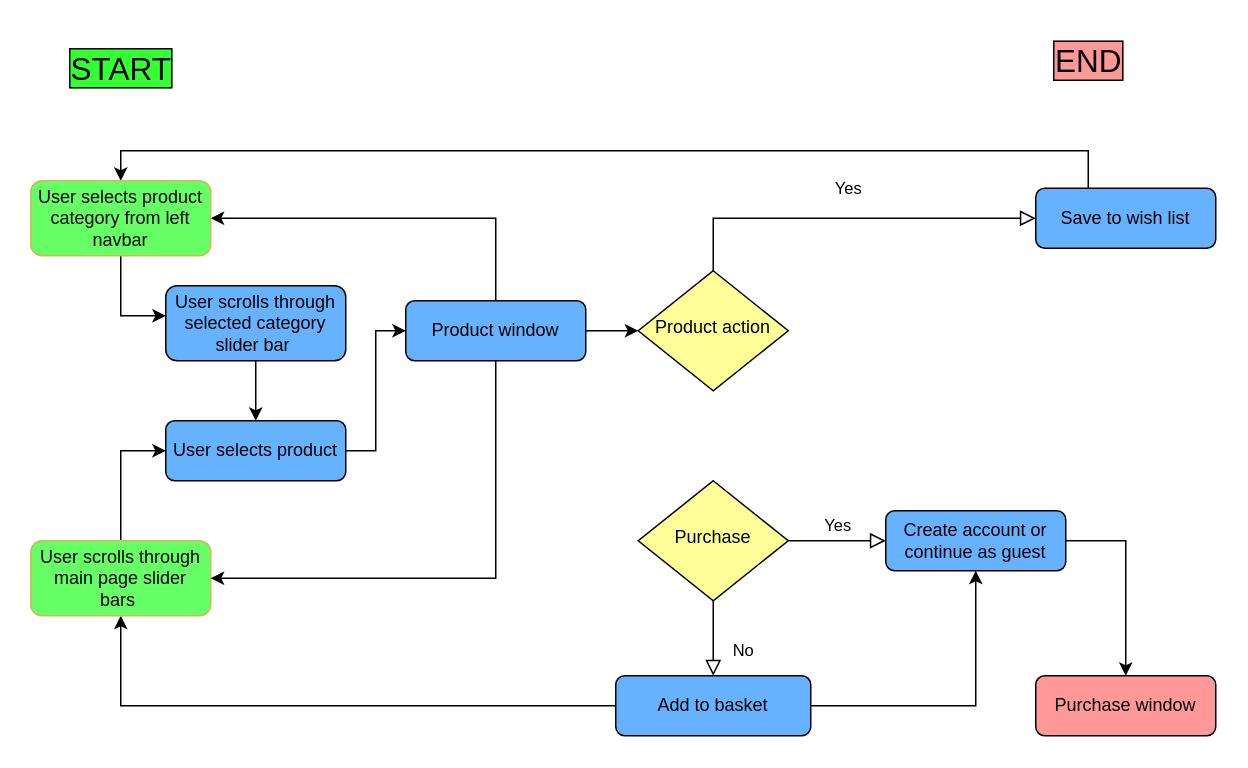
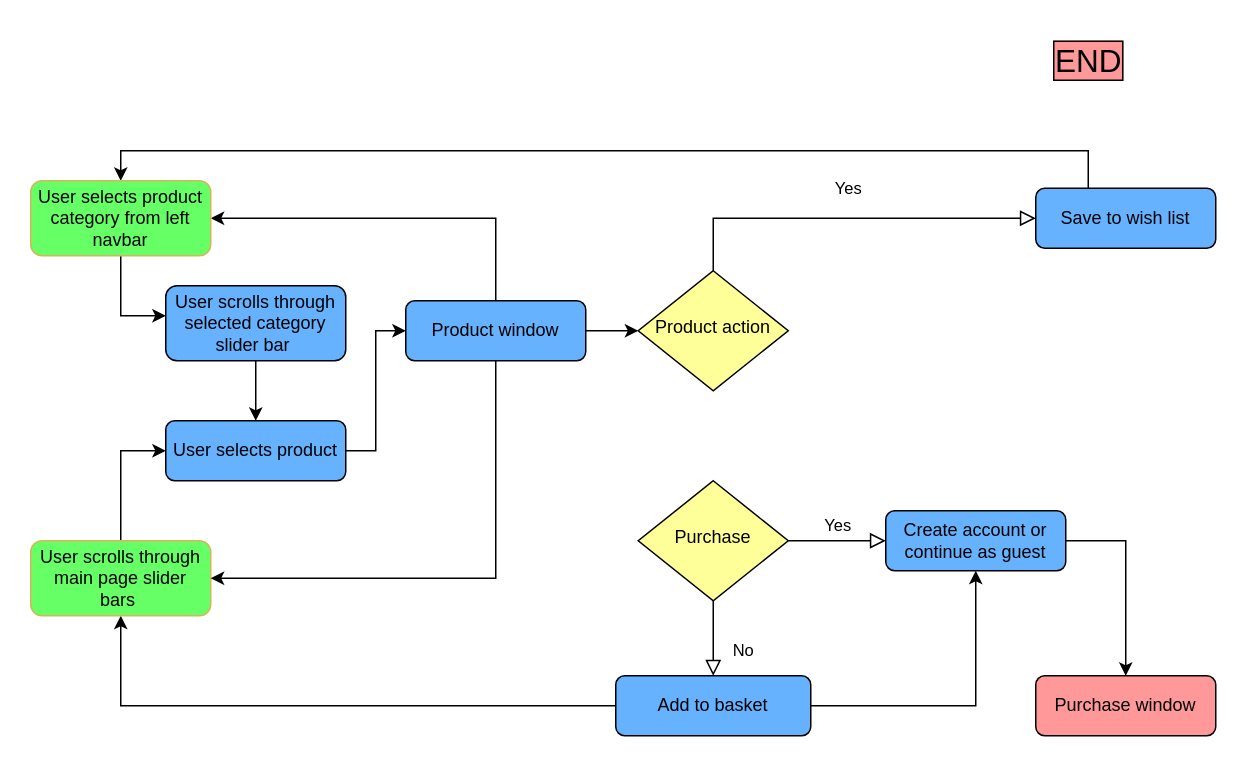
  <mxCell id="0" />
  <mxCell id="1" parent="0" />
  <mxCell id="2" value="" style="edgeStyle=orthogonalEdgeStyle;rounded=0;orthogonalLoop=1;jettySize=auto;html=1;entryX=0.5;entryY=0;entryDx=0;entryDy=0;" edge="1" parent="1" source="3" target="23"><mxGeometry relative="1" as="geometry" /></mxCell>
  <mxCell id="3" value="User scrolls through selected category slider bar&amp;nbsp;" style="rounded=1;whiteSpace=wrap;html=1;fontSize=12;glass=0;strokeWidth=1;shadow=0;fillColor=#66B2FF;" parent="1" vertex="1"><mxGeometry x="110" y="190" width="120" height="50" as="geometry" /></mxCell>
  <mxCell id="4" value="Product action" style="rhombus;whiteSpace=wrap;html=1;shadow=0;fontFamily=Helvetica;fontSize=12;align=center;strokeWidth=1;spacing=6;spacingTop=-4;fillColor=#FFFF99;" parent="1" vertex="1"><mxGeometry x="425" y="180" width="100" height="80" as="geometry" /></mxCell>
  <mxCell id="5" style="edgeStyle=orthogonalEdgeStyle;rounded=0;orthogonalLoop=1;jettySize=auto;html=1;entryX=0.5;entryY=0;entryDx=0;entryDy=0;fontSize=21;" edge="1" parent="1" source="6" target="21"><mxGeometry relative="1" as="geometry"><Array as="points"><mxPoint x="725" y="100" /><mxPoint x="80" y="100" /></Array></mxGeometry></mxCell>
  <mxCell id="6" value="Save to wish list" style="rounded=1;whiteSpace=wrap;html=1;fontSize=12;glass=0;strokeWidth=1;shadow=0;labelBackgroundColor=none;fillColor=#66B2FF;" parent="1" vertex="1"><mxGeometry x="690" y="125" width="120" height="40" as="geometry" /></mxCell>
  <mxCell id="7" value="No" style="rounded=0;html=1;jettySize=auto;orthogonalLoop=1;fontSize=11;endArrow=block;endFill=0;endSize=8;strokeWidth=1;shadow=0;labelBackgroundColor=none;edgeStyle=orthogonalEdgeStyle;" parent="1" source="9" target="12" edge="1"><mxGeometry x="0.333" y="20" relative="1" as="geometry"><mxPoint as="offset" /></mxGeometry></mxCell>
  <mxCell id="8" value="Yes" style="edgeStyle=orthogonalEdgeStyle;rounded=0;html=1;jettySize=auto;orthogonalLoop=1;fontSize=11;endArrow=block;endFill=0;endSize=8;strokeWidth=1;shadow=0;labelBackgroundColor=none;entryX=0;entryY=0.5;entryDx=0;entryDy=0;" parent="1" source="9" target="28" edge="1"><mxGeometry y="10" relative="1" as="geometry"><mxPoint as="offset" /><mxPoint x="560" y="360" as="targetPoint" /></mxGeometry></mxCell>
  <mxCell id="9" value="Purchase" style="rhombus;whiteSpace=wrap;html=1;shadow=0;fontFamily=Helvetica;fontSize=12;align=center;strokeWidth=1;spacing=6;spacingTop=-4;fillColor=#FFFF99;" parent="1" vertex="1"><mxGeometry x="425" y="320" width="100" height="80" as="geometry" /></mxCell>
  <mxCell id="10" style="edgeStyle=orthogonalEdgeStyle;rounded=0;orthogonalLoop=1;jettySize=auto;html=1;" edge="1" parent="1" source="12" target="28"><mxGeometry relative="1" as="geometry" /></mxCell>
  <mxCell id="11" style="edgeStyle=orthogonalEdgeStyle;rounded=0;orthogonalLoop=1;jettySize=auto;html=1;entryX=0.5;entryY=1;entryDx=0;entryDy=0;" edge="1" parent="1" source="12" target="15"><mxGeometry relative="1" as="geometry" /></mxCell>
  <mxCell id="12" value="Add to basket" style="rounded=1;whiteSpace=wrap;html=1;fontSize=12;glass=0;strokeWidth=1;shadow=0;fillColor=#66B2FF;" parent="1" vertex="1"><mxGeometry x="410" y="450" width="130" height="40" as="geometry" /></mxCell>
  <mxCell id="13" value="Purchase window" style="rounded=1;whiteSpace=wrap;html=1;fontSize=12;glass=0;strokeWidth=1;shadow=0;fillColor=#FF9999;" parent="1" vertex="1"><mxGeometry x="690" y="450" width="120" height="40" as="geometry" /></mxCell>
  <mxCell id="14" style="edgeStyle=orthogonalEdgeStyle;rounded=0;orthogonalLoop=1;jettySize=auto;html=1;exitX=0.5;exitY=0;exitDx=0;exitDy=0;entryX=0;entryY=0.5;entryDx=0;entryDy=0;" edge="1" parent="1" source="15" target="23"><mxGeometry relative="1" as="geometry"><mxPoint x="80" y="310" as="targetPoint" /></mxGeometry></mxCell>
  <mxCell id="15" value="User scrolls through main page slider bars&amp;nbsp;" style="rounded=1;whiteSpace=wrap;html=1;fontSize=12;glass=0;strokeWidth=1;shadow=0;fillColor=#66FF66;strokeColor=#d6b656;" vertex="1" parent="1"><mxGeometry x="20" y="360" width="120" height="50" as="geometry" /></mxCell>
  <mxCell id="16" value="" style="edgeStyle=orthogonalEdgeStyle;rounded=0;orthogonalLoop=1;jettySize=auto;html=1;" edge="1" parent="1" source="19" target="4"><mxGeometry relative="1" as="geometry" /></mxCell>
  <mxCell id="17" style="edgeStyle=orthogonalEdgeStyle;rounded=0;orthogonalLoop=1;jettySize=auto;html=1;entryX=1;entryY=0.5;entryDx=0;entryDy=0;exitX=0.5;exitY=1;exitDx=0;exitDy=0;" edge="1" parent="1" source="19" target="15"><mxGeometry relative="1" as="geometry"><mxPoint x="320" y="310" as="targetPoint" /></mxGeometry></mxCell>
  <mxCell id="18" style="edgeStyle=orthogonalEdgeStyle;rounded=0;orthogonalLoop=1;jettySize=auto;html=1;entryX=1;entryY=0.5;entryDx=0;entryDy=0;exitX=0.5;exitY=0;exitDx=0;exitDy=0;" edge="1" parent="1" source="19" target="21"><mxGeometry relative="1" as="geometry"><mxPoint x="170" y="150" as="targetPoint" /><Array as="points"><mxPoint x="330" y="145" /></Array></mxGeometry></mxCell>
  <mxCell id="19" value="Product window" style="rounded=1;whiteSpace=wrap;html=1;fontSize=12;glass=0;strokeWidth=1;shadow=0;fillColor=#66B2FF;" vertex="1" parent="1"><mxGeometry x="270" y="200" width="120" height="40" as="geometry" /></mxCell>
  <mxCell id="20" style="edgeStyle=orthogonalEdgeStyle;rounded=0;orthogonalLoop=1;jettySize=auto;html=1;exitX=0.5;exitY=1;exitDx=0;exitDy=0;" edge="1" parent="1" source="21"><mxGeometry relative="1" as="geometry"><mxPoint x="50" y="210" as="sourcePoint" /><mxPoint x="110" y="210" as="targetPoint" /><Array as="points"><mxPoint x="80" y="210" /><mxPoint x="110" y="210" /></Array></mxGeometry></mxCell>
  <mxCell id="21" value="User selects product category from left navbar" style="rounded=1;whiteSpace=wrap;html=1;fontSize=12;glass=0;strokeWidth=1;shadow=0;fillColor=#66FF66;strokeColor=#d6b656;" vertex="1" parent="1"><mxGeometry x="20" y="120" width="120" height="50" as="geometry" /></mxCell>
  <mxCell id="22" style="edgeStyle=orthogonalEdgeStyle;rounded=0;orthogonalLoop=1;jettySize=auto;html=1;entryX=0;entryY=0.5;entryDx=0;entryDy=0;exitX=1;exitY=0.5;exitDx=0;exitDy=0;" edge="1" parent="1" source="23" target="19"><mxGeometry relative="1" as="geometry"><Array as="points"><mxPoint x="250" y="300" /><mxPoint x="250" y="220" /></Array></mxGeometry></mxCell>
  <mxCell id="23" value="User selects product" style="rounded=1;whiteSpace=wrap;html=1;fontSize=12;glass=0;strokeWidth=1;shadow=0;fillColor=#66B2FF;" vertex="1" parent="1"><mxGeometry x="110" y="280" width="120" height="40" as="geometry" /></mxCell>
  <mxCell id="24" value="Yes" style="rounded=0;html=1;jettySize=auto;orthogonalLoop=1;fontSize=11;endArrow=block;endFill=0;endSize=8;strokeWidth=1;shadow=0;labelBackgroundColor=none;edgeStyle=orthogonalEdgeStyle;entryX=0;entryY=0.5;entryDx=0;entryDy=0;exitX=0.5;exitY=0;exitDx=0;exitDy=0;" edge="1" parent="1" source="4" target="6"><mxGeometry y="20" relative="1" as="geometry"><mxPoint as="offset" /><mxPoint x="540" y="180" as="sourcePoint" /><mxPoint x="534.29" y="390" as="targetPoint" /><Array as="points"><mxPoint x="475" y="145" /></Array></mxGeometry></mxCell>
- <mxCell id="25" value="START" style="text;html=1;align=center;verticalAlign=middle;resizable=0;points=[];autosize=1;strokeColor=none;fillColor=none;labelBackgroundColor=#33FF33;labelBorderColor=#000000;spacingTop=0;fontSize=21;" vertex="1" parent="1"><mxGeometry x="35" y="25" width="90" height="40" as="geometry" /></mxCell>
  <mxCell id="26" value="END" style="text;html=1;align=center;verticalAlign=middle;resizable=0;points=[];autosize=1;strokeColor=none;fillColor=none;labelBackgroundColor=#FF9999;labelBorderColor=#000000;spacingTop=0;fontSize=21;" vertex="1" parent="1"><mxGeometry x="690" y="20" width="70" height="40" as="geometry" /></mxCell>
  <mxCell id="27" style="edgeStyle=orthogonalEdgeStyle;rounded=0;orthogonalLoop=1;jettySize=auto;html=1;entryX=0.5;entryY=0;entryDx=0;entryDy=0;fontSize=21;exitX=1;exitY=0.5;exitDx=0;exitDy=0;" edge="1" parent="1" source="28" target="13"><mxGeometry relative="1" as="geometry" /></mxCell>
  <mxCell id="28" value="Create account or continue as guest" style="rounded=1;whiteSpace=wrap;html=1;fontSize=12;glass=0;strokeWidth=1;shadow=0;fillColor=#66B2FF;" vertex="1" parent="1"><mxGeometry x="590" y="340" width="120" height="40" as="geometry" /></mxCell>
